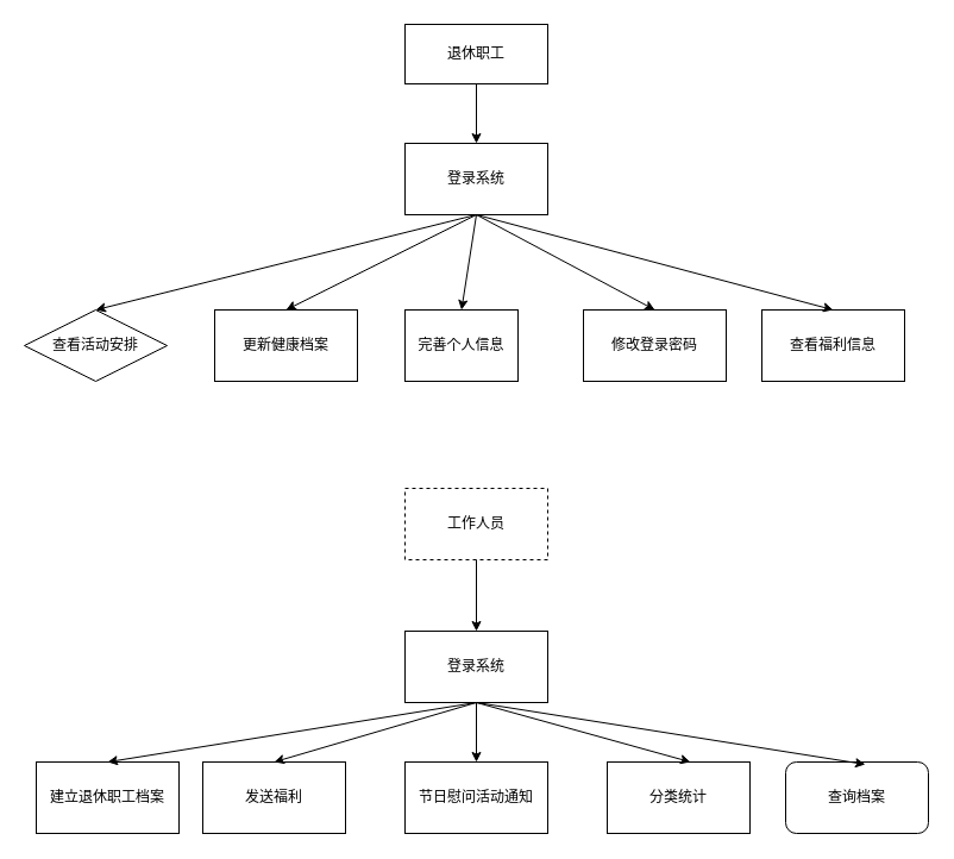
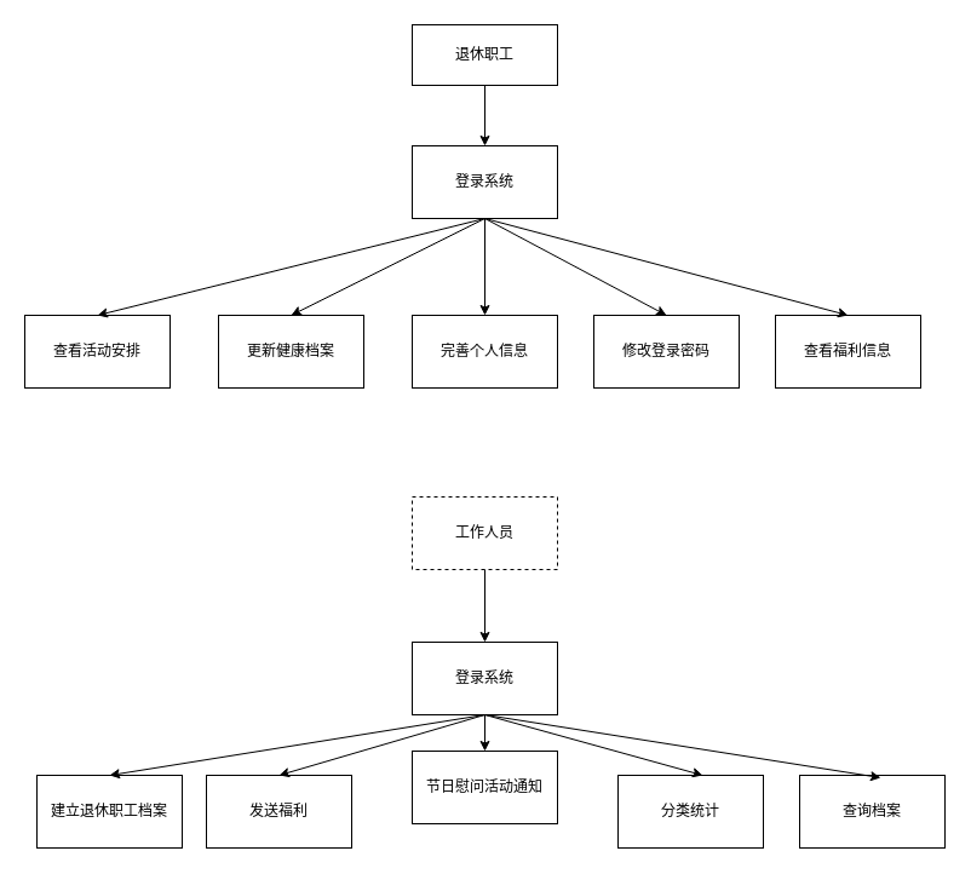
  <mxCell id="0" />
  <mxCell id="1" parent="0" />
  <mxCell id="2" style="edgeStyle=orthogonalEdgeStyle;rounded=0;orthogonalLoop=1;jettySize=auto;html=1;fontFamily=Helvetica;" edge="1" parent="1" source="3" target="4"><mxGeometry relative="1" as="geometry" /></mxCell>
  <mxCell id="3" value="退休职工" style="rounded=0;whiteSpace=wrap;html=1;align=center;fontFamily=Helvetica;" vertex="1" parent="1"><mxGeometry x="340" y="20" width="120" height="50" as="geometry" /></mxCell>
  <mxCell id="4" value="登录系统" style="rounded=0;whiteSpace=wrap;html=1;fontFamily=Helvetica;align=center;" vertex="1" parent="1"><mxGeometry x="340" y="120" width="120" height="60" as="geometry" /></mxCell>
- <mxCell id="5" value="查看活动安排" style="rhombus;whiteSpace=wrap;html=1;fontFamily=Helvetica;align=center;" vertex="1" parent="1"><mxGeometry x="20" y="260" width="120" height="60" as="geometry" /></mxCell>
+ <mxCell id="5" value="查看活动安排" style="rounded=0;whiteSpace=wrap;html=1;fontFamily=Helvetica;align=center;" vertex="1" parent="1"><mxGeometry x="20" y="260" width="120" height="60" as="geometry" /></mxCell>
  <mxCell id="6" value="更新健康档案" style="rounded=0;whiteSpace=wrap;html=1;fontFamily=Helvetica;align=center;" vertex="1" parent="1"><mxGeometry x="180" y="260" width="120" height="60" as="geometry" /></mxCell>
- <mxCell id="7" value="完善个人信息" style="rounded=0;whiteSpace=wrap;html=1;fontFamily=Helvetica;align=center;" vertex="1" parent="1"><mxGeometry x="340" y="260" width="95" height="60" as="geometry" /></mxCell>
+ <mxCell id="7" value="完善个人信息" style="rounded=0;whiteSpace=wrap;html=1;fontFamily=Helvetica;align=center;" vertex="1" parent="1"><mxGeometry x="340" y="260" width="120" height="60" as="geometry" /></mxCell>
  <mxCell id="8" value="修改登录密码" style="rounded=0;whiteSpace=wrap;html=1;fontFamily=Helvetica;align=center;" vertex="1" parent="1"><mxGeometry x="490" y="260" width="120" height="60" as="geometry" /></mxCell>
  <mxCell id="9" value="查看福利信息" style="rounded=0;whiteSpace=wrap;html=1;fontFamily=Helvetica;align=center;" vertex="1" parent="1"><mxGeometry x="640" y="260" width="120" height="60" as="geometry" /></mxCell>
  <mxCell id="10" value="" style="endArrow=classic;html=1;rounded=0;fontFamily=Helvetica;exitX=0.5;exitY=1;exitDx=0;exitDy=0;entryX=0.5;entryY=0;entryDx=0;entryDy=0;" edge="1" parent="1" source="4" target="7"><mxGeometry width="50" height="50" relative="1" as="geometry"><mxPoint x="370" y="330" as="sourcePoint" /><mxPoint x="400" y="250" as="targetPoint" /></mxGeometry></mxCell>
  <mxCell id="11" value="" style="endArrow=classic;html=1;rounded=0;fontFamily=Helvetica;entryX=0.5;entryY=0;entryDx=0;entryDy=0;" edge="1" parent="1" target="6"><mxGeometry width="50" height="50" relative="1" as="geometry"><mxPoint x="400" y="180" as="sourcePoint" /><mxPoint x="330" y="190" as="targetPoint" /></mxGeometry></mxCell>
  <mxCell id="12" value="" style="endArrow=classic;html=1;rounded=0;fontFamily=Helvetica;exitX=0.5;exitY=1;exitDx=0;exitDy=0;entryX=0.5;entryY=0;entryDx=0;entryDy=0;" edge="1" parent="1" source="4" target="5"><mxGeometry width="50" height="50" relative="1" as="geometry"><mxPoint x="370" y="330" as="sourcePoint" /><mxPoint x="420" y="280" as="targetPoint" /></mxGeometry></mxCell>
  <mxCell id="13" value="" style="endArrow=classic;html=1;rounded=0;fontFamily=Helvetica;entryX=0.5;entryY=0;entryDx=0;entryDy=0;" edge="1" parent="1" target="8"><mxGeometry width="50" height="50" relative="1" as="geometry"><mxPoint x="400" y="180" as="sourcePoint" /><mxPoint x="420" y="280" as="targetPoint" /></mxGeometry></mxCell>
  <mxCell id="14" value="" style="endArrow=classic;html=1;rounded=0;fontFamily=Helvetica;exitX=0.5;exitY=1;exitDx=0;exitDy=0;entryX=0.5;entryY=0;entryDx=0;entryDy=0;" edge="1" parent="1" source="4" target="9"><mxGeometry width="50" height="50" relative="1" as="geometry"><mxPoint x="370" y="330" as="sourcePoint" /><mxPoint x="420" y="280" as="targetPoint" /></mxGeometry></mxCell>
  <mxCell id="15" value="工作人员" style="rounded=0;whiteSpace=wrap;html=1;fontFamily=Helvetica;align=center;dashed=1;" vertex="1" parent="1"><mxGeometry x="340" y="410" width="120" height="60" as="geometry" /></mxCell>
  <mxCell id="16" value="登录系统" style="rounded=0;whiteSpace=wrap;html=1;fontFamily=Helvetica;align=center;" vertex="1" parent="1"><mxGeometry x="340" y="530" width="120" height="60" as="geometry" /></mxCell>
  <mxCell id="17" value="" style="endArrow=classic;html=1;rounded=0;fontFamily=Helvetica;exitX=0.5;exitY=1;exitDx=0;exitDy=0;" edge="1" parent="1" source="15" target="16"><mxGeometry width="50" height="50" relative="1" as="geometry"><mxPoint x="380" y="510" as="sourcePoint" /><mxPoint x="430" y="460" as="targetPoint" /></mxGeometry></mxCell>
- <mxCell id="18" value="节日慰问活动通知" style="rounded=0;whiteSpace=wrap;html=1;fontFamily=Helvetica;align=center;" vertex="1" parent="1"><mxGeometry x="340" y="640" width="120" height="60" as="geometry" /></mxCell>
+ <mxCell id="18" value="节日慰问活动通知" style="rounded=0;whiteSpace=wrap;html=1;fontFamily=Helvetica;align=center;" vertex="1" parent="1"><mxGeometry x="340" y="620" width="120" height="60" as="geometry" /></mxCell>
  <mxCell id="19" value="分类统计" style="rounded=0;whiteSpace=wrap;html=1;fontFamily=Helvetica;align=center;" vertex="1" parent="1"><mxGeometry x="510" y="640" width="120" height="60" as="geometry" /></mxCell>
- <mxCell id="20" value="查询档案" style="whiteSpace=wrap;html=1;fontFamily=Helvetica;align=center;rounded=1;" vertex="1" parent="1"><mxGeometry x="660" y="640" width="120" height="60" as="geometry" /></mxCell>
+ <mxCell id="20" value="查询档案" style="rounded=0;whiteSpace=wrap;html=1;fontFamily=Helvetica;align=center;" vertex="1" parent="1"><mxGeometry x="660" y="640" width="120" height="60" as="geometry" /></mxCell>
  <mxCell id="21" value="发送福利" style="rounded=0;whiteSpace=wrap;html=1;fontFamily=Helvetica;align=center;" vertex="1" parent="1"><mxGeometry x="170" y="640" width="120" height="60" as="geometry" /></mxCell>
  <mxCell id="22" value="建立退休职工档案" style="rounded=0;whiteSpace=wrap;html=1;fontFamily=Helvetica;align=center;" vertex="1" parent="1"><mxGeometry x="30" y="640" width="120" height="60" as="geometry" /></mxCell>
  <mxCell id="23" value="" style="endArrow=classic;html=1;rounded=0;fontFamily=Helvetica;entryX=0.5;entryY=0;entryDx=0;entryDy=0;" edge="1" parent="1" target="18"><mxGeometry width="50" height="50" relative="1" as="geometry"><mxPoint x="400" y="590" as="sourcePoint" /><mxPoint x="430" y="560" as="targetPoint" /></mxGeometry></mxCell>
  <mxCell id="24" value="" style="endArrow=classic;html=1;rounded=0;fontFamily=Helvetica;entryX=0.5;entryY=0;entryDx=0;entryDy=0;" edge="1" parent="1" target="21"><mxGeometry width="50" height="50" relative="1" as="geometry"><mxPoint x="400" y="590" as="sourcePoint" /><mxPoint x="430" y="560" as="targetPoint" /></mxGeometry></mxCell>
  <mxCell id="25" value="" style="endArrow=classic;html=1;rounded=0;fontFamily=Helvetica;entryX=0.5;entryY=0;entryDx=0;entryDy=0;" edge="1" parent="1" target="22"><mxGeometry width="50" height="50" relative="1" as="geometry"><mxPoint x="400" y="590" as="sourcePoint" /><mxPoint x="430" y="560" as="targetPoint" /></mxGeometry></mxCell>
  <mxCell id="26" value="" style="endArrow=classic;html=1;rounded=0;fontFamily=Helvetica;" edge="1" parent="1"><mxGeometry width="50" height="50" relative="1" as="geometry"><mxPoint x="400" y="590" as="sourcePoint" /><mxPoint x="580" y="640" as="targetPoint" /></mxGeometry></mxCell>
  <mxCell id="27" value="" style="endArrow=classic;html=1;rounded=0;fontFamily=Helvetica;entryX=0.558;entryY=0.033;entryDx=0;entryDy=0;entryPerimeter=0;" edge="1" parent="1" target="20"><mxGeometry width="50" height="50" relative="1" as="geometry"><mxPoint x="400" y="590" as="sourcePoint" /><mxPoint x="430" y="560" as="targetPoint" /></mxGeometry></mxCell>
